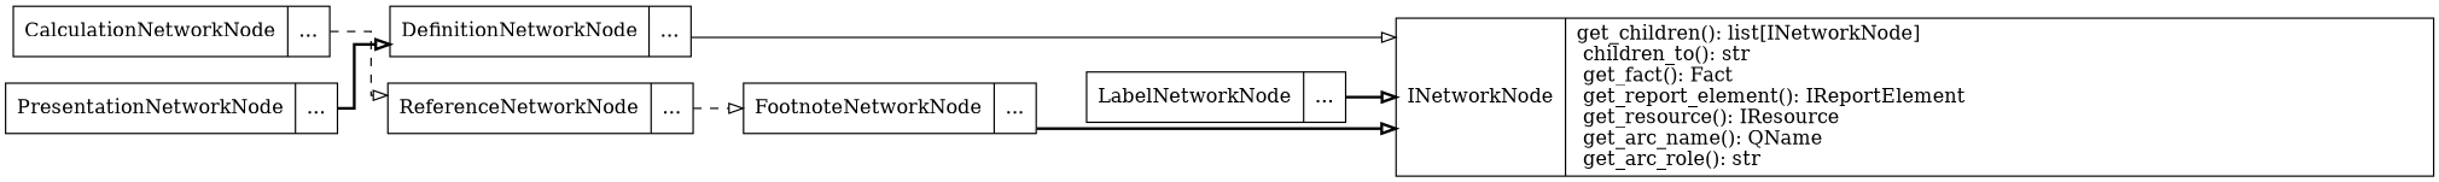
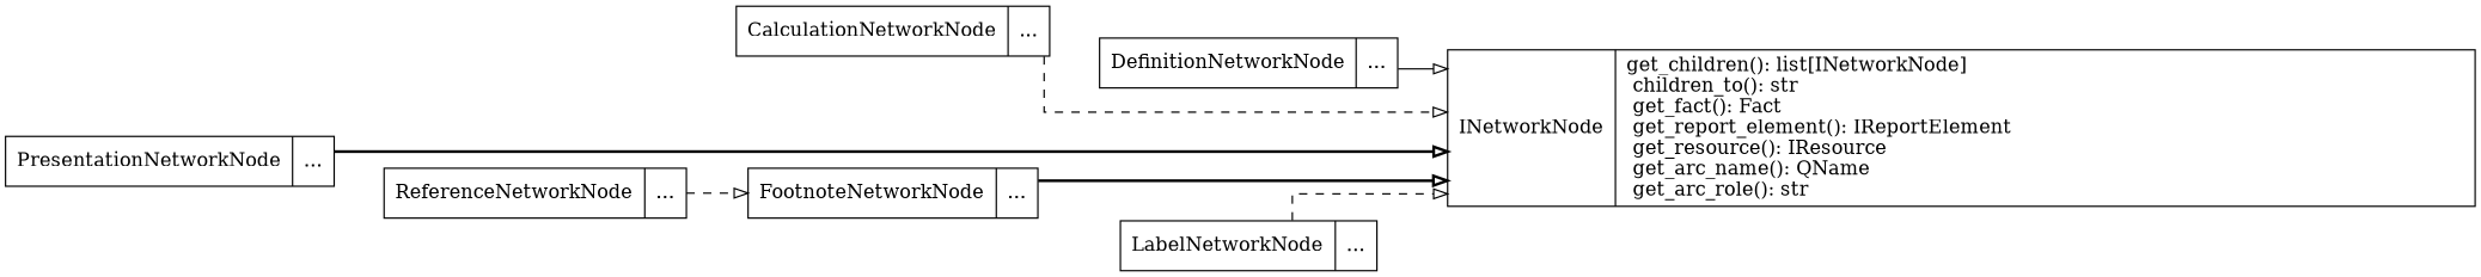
  digraph {
    rankdir=LR
    splines=ortho
    node [color=black fontcolor=black shape=record style=solid]
    edge [arrowhead=empty arrowtail=none style=dashed]
    n1 [label=<{ INetworkNode | get_children(): list[INetworkNode]<br ALIGN="LEFT"/> children_to(): str<br ALIGN="LEFT"/> get_fact(): Fact<br ALIGN="LEFT"/> get_report_element(): IReportElement<br ALIGN="LEFT"/> get_resource(): IResource<br ALIGN="LEFT"/> get_arc_name(): QName<br ALIGN="LEFT"/> get_arc_role(): str                                                                                                         <br ALIGN="LEFT"/> }>]
    n2 [label=<{CalculationNetworkNode|...}>]
    n3 [label=<{DefinitionNetworkNode|...}>]
    n4 [label=<{FootnoteNetworkNode|...}>]
    n5 [label=<{LabelNetworkNode|...}>]
    n6 [label=<{PresentationNetworkNode|...}>]
    n7 [label=<{ReferenceNetworkNode|...}>]
-   n2 -> n7
+   n2 -> n1
    n2 -> n3 [style=invis arrowhead="" arrowtail=""]
    n3 -> n1 [style=solid]
    n4 -> n1 [style=bold]
    n4 -> n5 [style=invis arrowhead="" arrowtail=""]
-   n5 -> n1 [style=bold]
-   n6 -> n3 [style=bold]
+   n5 -> n1
+   n6 -> n1 [style=bold]
    n6 -> n7 [style=invis arrowhead="" arrowtail=""]
    n7 -> n4
  }
